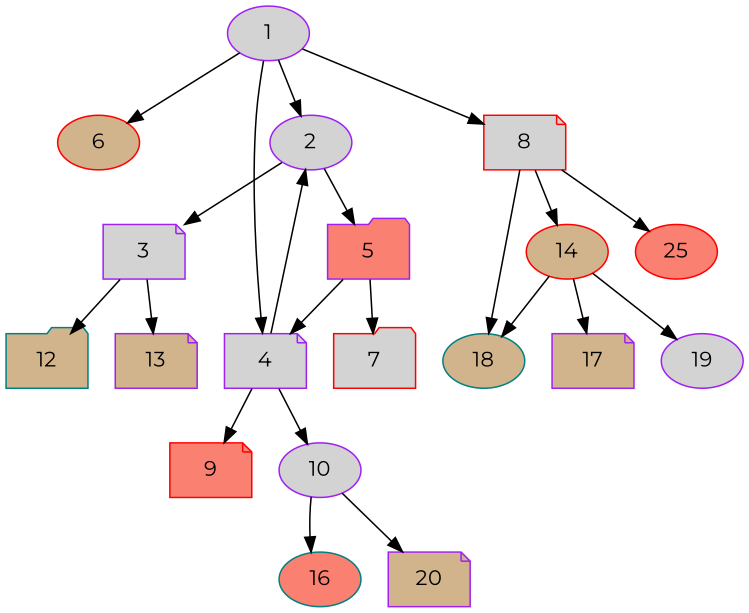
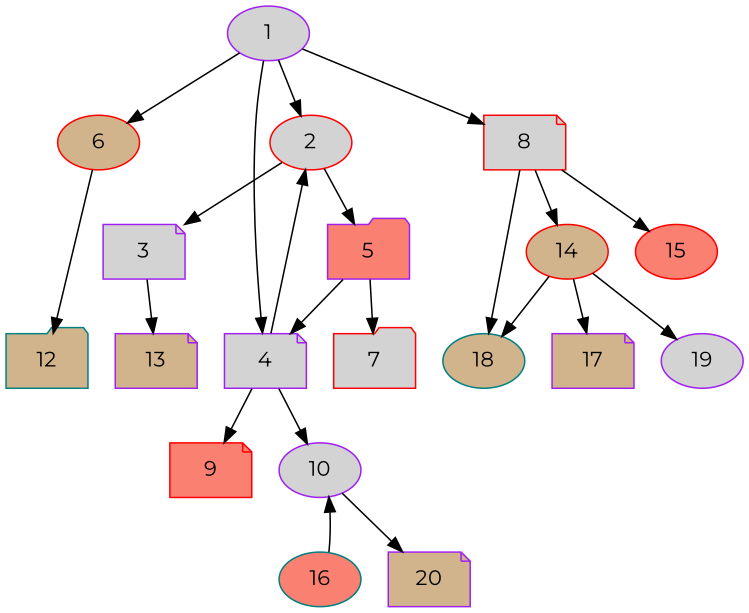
  strict digraph {
    fontname=Montserrat
    node [color=purple fillcolor=lightgrey fontname=Montserrat shape=ellipse style=filled]
    edge [fontname=Montserrat]
    1
-   2
+   2 [color=red]
    4 [shape=note]
    6 [color=red fillcolor=tan]
    8 [color=red shape=note]
    3 [shape=note]
    5 [fillcolor=salmon shape=folder]
    9 [Q=15 color=red fillcolor=salmon shape=note]
    10
    14 [color=red fillcolor=tan]
-   15 [color=red fillcolor=salmon label=25]
+   15 [color=red fillcolor=salmon]
    18 [Q=12 color=teal fillcolor=tan]
    13 [Q=5 fillcolor=tan shape=note]
    12 [Q=51 color=teal fillcolor=tan shape=folder]
    7 [Q=34 color=red shape=folder]
    16 [Q=14 color=teal fillcolor=salmon]
    20 [Q=19 fillcolor=tan shape=note]
    17 [Q=21 fillcolor=tan shape=note]
    19 [Q=33]
    1 -> 2
    1 -> 4
    1 -> 6
    1 -> 8
    2 -> 3
    2 -> 5
    4 -> 2
    4 -> 9
    4 -> 10
    8 -> 14
    8 -> 15
    8 -> 18
    3 -> 13
-   3 -> 12
+   6 -> 12
    5 -> 4
    5 -> 7
-   10 -> 16
+   16 -> 10
    10 -> 20
    14 -> 18
    14 -> 17
    14 -> 19
  }
